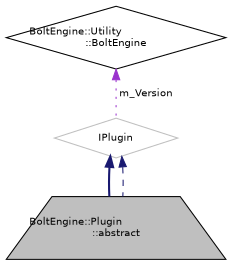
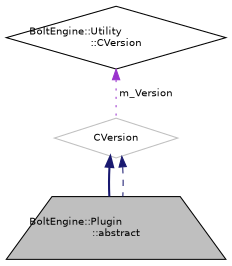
  digraph {
    node [color=black fillcolor=white fontname=Helvetica fontsize=10 shape=diamond style=filled]
    edge [color=midnightblue dir=back fontname=Helvetica fontsize=10 labelfontname=Helvetica labelfontsize=10]
    n1 [fillcolor=grey75 fontcolor=black height=0.2 label="BoltEngine::Plugin\l::abstract" shape=trapezium width=0.4]
-   n2 [color=grey75 height=0.2 label=IPlugin width=0.4]
-   n3 [height=0.2 label="BoltEngine::Utility\l::BoltEngine" width=0.4]
+   n2 [color=grey75 height=0.2 label=CVersion width=0.4]
+   n3 [height=0.2 label="BoltEngine::Utility\l::CVersion" width=0.4]
    n2 -> n1 [style=bold]
    n2 -> n1 [style=dashed]
    n3 -> n2 [color=darkorchid3 label=" m_Version" style=dotted]
  }
